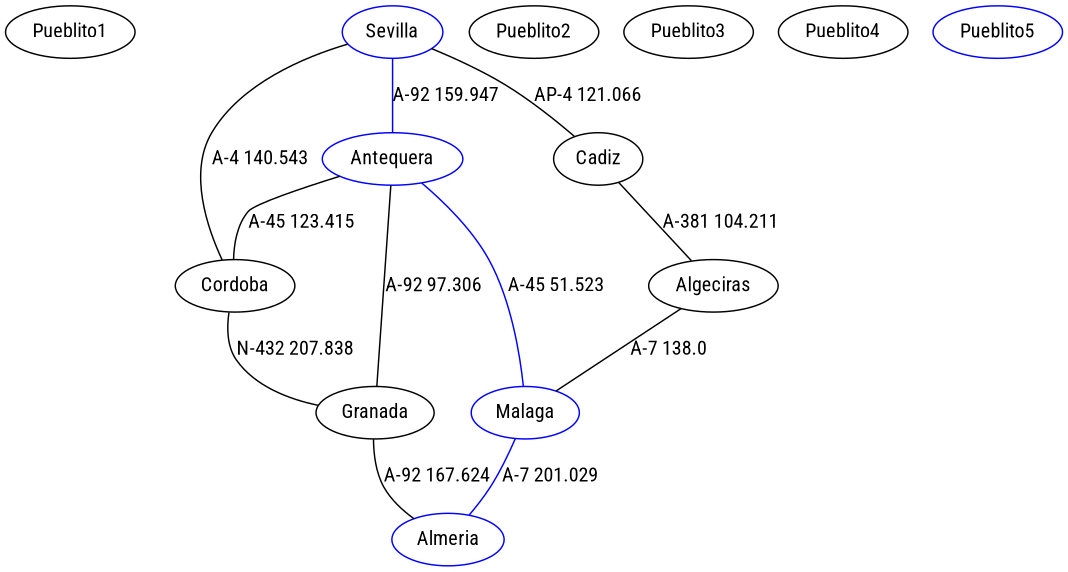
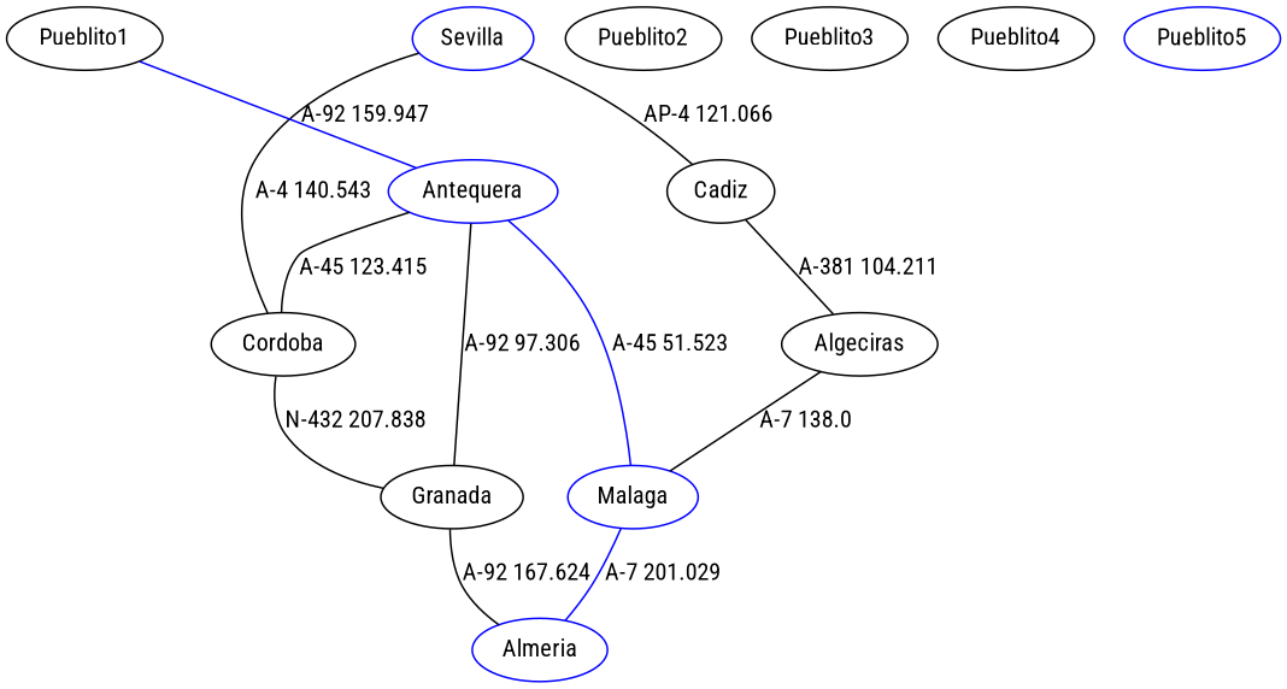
  strict graph {
    fontname="Roboto Condensed"
    node [color=black fontname="Roboto Condensed"]
    edge [color=black fontname="Roboto Condensed"]
    n1 [color=blue label=Sevilla]
    n2 [label=Cadiz]
    n3 [label=Cordoba]
    n4 [color=blue label=Antequera]
    n5 [label=Algeciras]
    n6 [label=Granada]
    n7 [color=blue label=Malaga]
    n8 [color=blue label=Almeria]
    n9 [label=Pueblito1]
    n10 [label=Pueblito2]
    n11 [label=Pueblito3]
    n12 [label=Pueblito4]
    n13 [color=blue label=Pueblito5]
    n1 -- n2 [label="AP-4 121.066"]
    n1 -- n3 [label="A-4 140.543"]
-   n1 -- n4 [color=blue label="A-92 159.947"]
+   n9 -- n4 [color=blue label="A-92 159.947"]
    n2 -- n5 [label="A-381 104.211"]
    n3 -- n6 [label="N-432 207.838"]
    n4 -- n3 [label="A-45 123.415"]
    n4 -- n6 [label="A-92 97.306"]
    n4 -- n7 [color=blue label="A-45 51.523"]
    n5 -- n7 [label="A-7 138.0"]
    n6 -- n8 [label="A-92 167.624"]
    n7 -- n8 [color=blue label="A-7 201.029"]
  }
